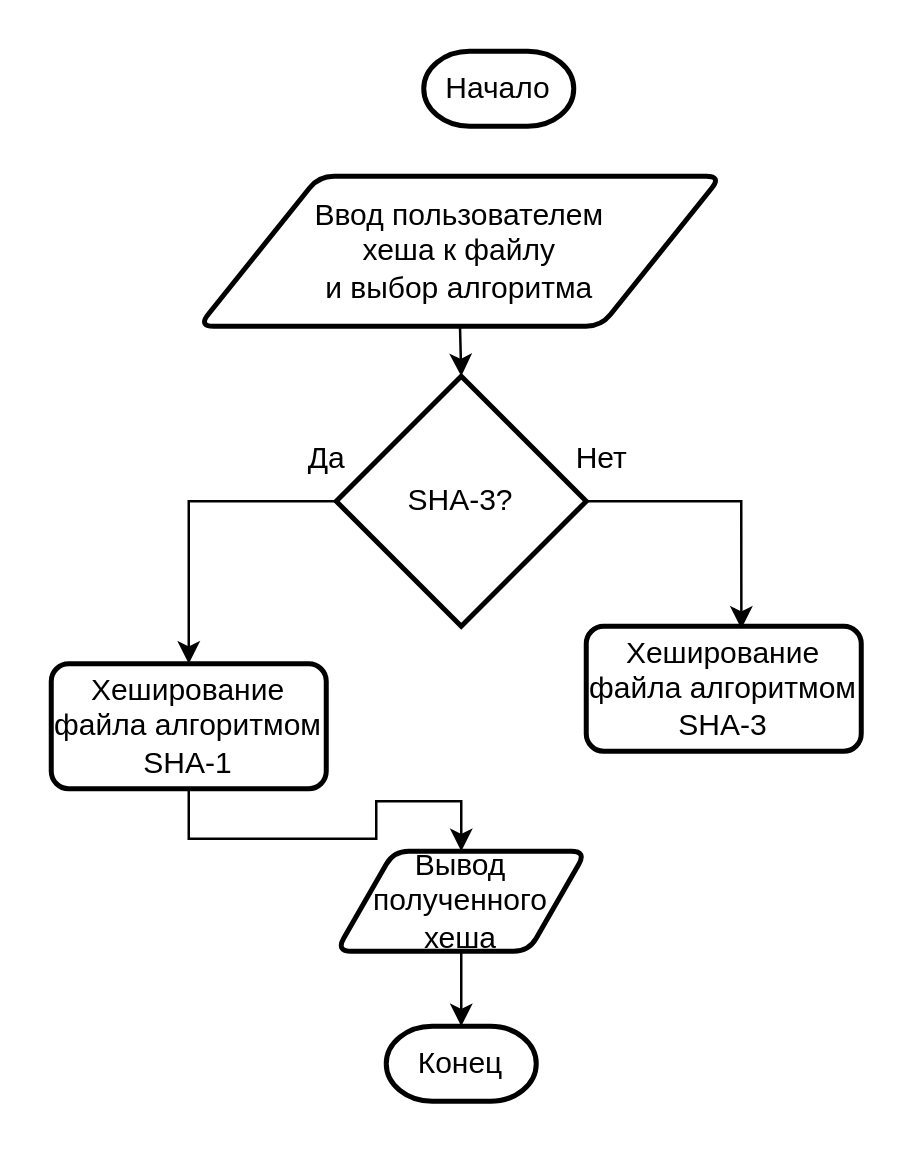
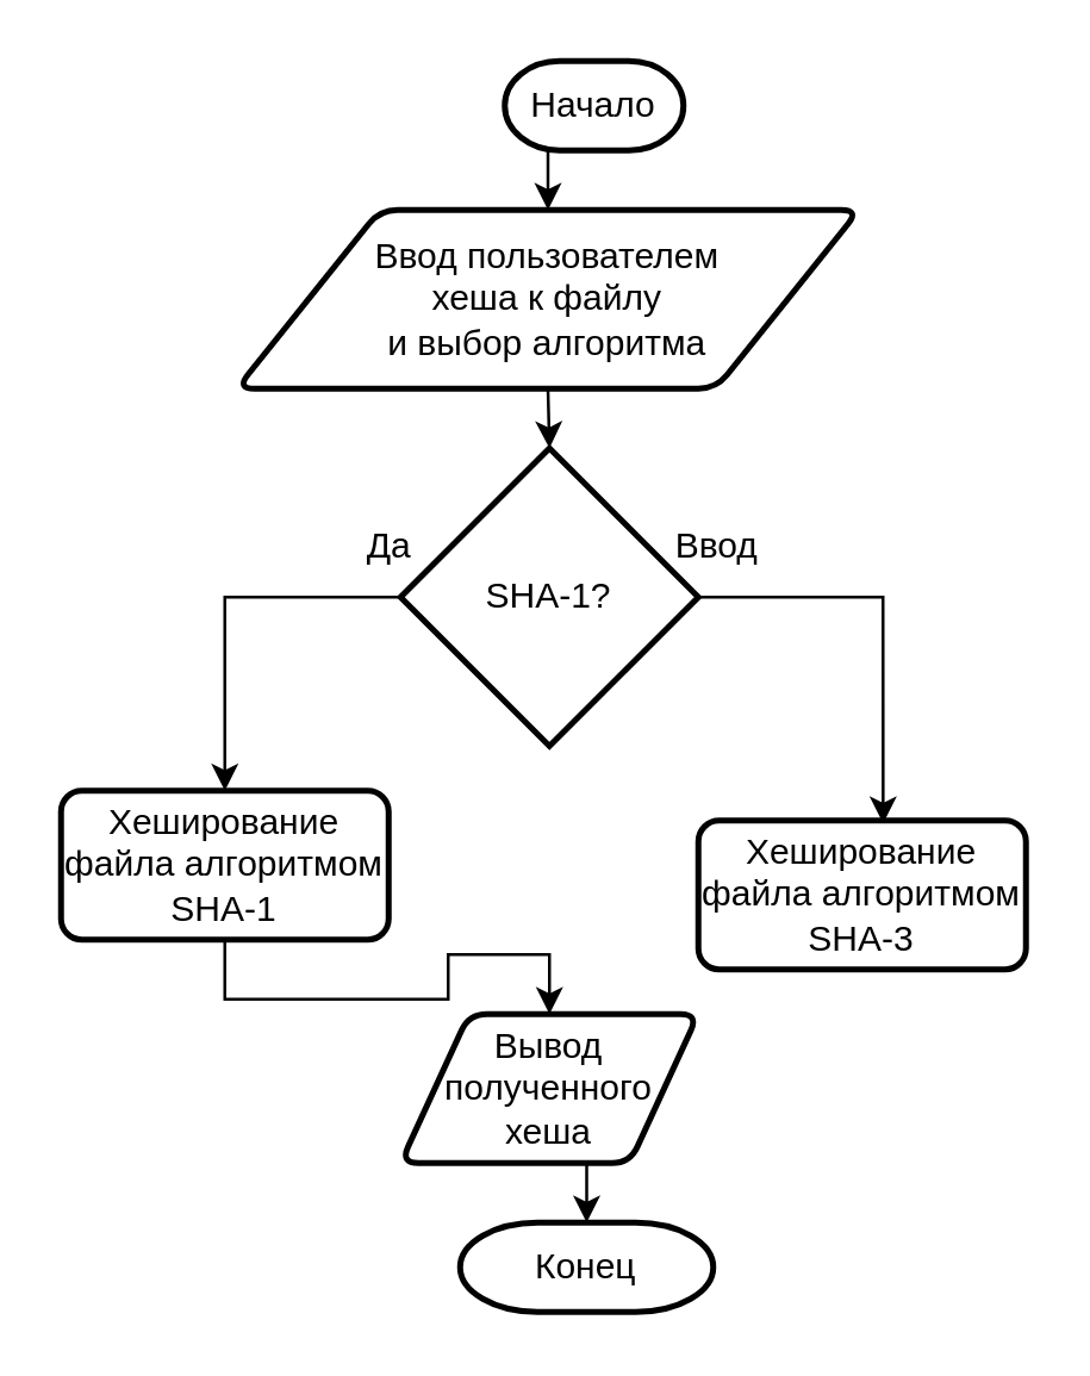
  <mxCell id="0" />
  <mxCell id="1" parent="0" />
+ <mxCell id="2" style="edgeStyle=orthogonalEdgeStyle;rounded=0;orthogonalLoop=1;jettySize=auto;html=1;exitX=0.5;exitY=1;exitDx=0;exitDy=0;exitPerimeter=0;entryX=0.5;entryY=0;entryDx=0;entryDy=0;" edge="1" parent="1" source="3" target="4"><mxGeometry relative="1" as="geometry" /></mxCell>
  <mxCell id="3" value="Начало" style="strokeWidth=2;html=1;shape=mxgraph.flowchart.terminator;whiteSpace=wrap;" vertex="1" parent="1"><mxGeometry x="169" y="20" width="60" height="30" as="geometry" /></mxCell>
  <mxCell id="4" value="Ввод пользователем&lt;div&gt;&amp;nbsp;хеша к файлу&amp;nbsp;&lt;/div&gt;&lt;div&gt;и выбор алгоритма&lt;/div&gt;" style="shape=parallelogram;html=1;strokeWidth=2;perimeter=parallelogramPerimeter;whiteSpace=wrap;rounded=1;arcSize=12;size=0.23;" vertex="1" parent="1"><mxGeometry x="79" y="70" width="209" height="60" as="geometry" /></mxCell>
  <mxCell id="5" style="edgeStyle=orthogonalEdgeStyle;rounded=0;orthogonalLoop=1;jettySize=auto;html=1;exitX=0;exitY=0.5;exitDx=0;exitDy=0;exitPerimeter=0;entryX=0.5;entryY=0;entryDx=0;entryDy=0;" edge="1" parent="1" source="6" target="9"><mxGeometry relative="1" as="geometry" /></mxCell>
- <mxCell id="6" value="SHA-3?" style="strokeWidth=2;html=1;shape=mxgraph.flowchart.decision;whiteSpace=wrap;" vertex="1" parent="1"><mxGeometry x="134" y="150" width="100" height="100" as="geometry" /></mxCell>
+ <mxCell id="6" value="SHA-1?" style="strokeWidth=2;html=1;shape=mxgraph.flowchart.decision;whiteSpace=wrap;" vertex="1" parent="1"><mxGeometry x="134" y="150" width="100" height="100" as="geometry" /></mxCell>
  <mxCell id="7" style="edgeStyle=orthogonalEdgeStyle;rounded=0;orthogonalLoop=1;jettySize=auto;html=1;exitX=0.5;exitY=1;exitDx=0;exitDy=0;entryX=0.5;entryY=0;entryDx=0;entryDy=0;entryPerimeter=0;" edge="1" parent="1" source="4" target="6"><mxGeometry relative="1" as="geometry" /></mxCell>
  <mxCell id="8" style="edgeStyle=orthogonalEdgeStyle;rounded=0;orthogonalLoop=1;jettySize=auto;html=1;exitX=0.5;exitY=1;exitDx=0;exitDy=0;entryX=0.5;entryY=0;entryDx=0;entryDy=0;" edge="1" parent="1" source="9" target="14"><mxGeometry relative="1" as="geometry" /></mxCell>
  <mxCell id="9" value="Хеширование файла алгоритмом SHA-1" style="rounded=1;whiteSpace=wrap;html=1;absoluteArcSize=1;arcSize=14;strokeWidth=2;" vertex="1" parent="1"><mxGeometry x="20" y="265" width="110" height="50" as="geometry" /></mxCell>
- <mxCell id="10" value="Хеширование файла алгоритмом SHA-3" style="rounded=1;whiteSpace=wrap;html=1;absoluteArcSize=1;arcSize=14;strokeWidth=2;" vertex="1" parent="1"><mxGeometry x="234" y="250" width="110" height="50" as="geometry" /></mxCell>
+ <mxCell id="10" value="Хеширование файла алгоритмом SHA-3" style="rounded=1;whiteSpace=wrap;html=1;absoluteArcSize=1;arcSize=14;strokeWidth=2;" vertex="1" parent="1"><mxGeometry x="234" y="275" width="110" height="50" as="geometry" /></mxCell>
  <mxCell id="11" style="edgeStyle=orthogonalEdgeStyle;rounded=0;orthogonalLoop=1;jettySize=auto;html=1;exitX=1;exitY=0.5;exitDx=0;exitDy=0;exitPerimeter=0;entryX=0.564;entryY=0.02;entryDx=0;entryDy=0;entryPerimeter=0;" edge="1" parent="1" source="6" target="10"><mxGeometry relative="1" as="geometry" /></mxCell>
  <mxCell id="12" value="Да" style="text;html=1;align=center;verticalAlign=middle;resizable=0;points=[];autosize=1;strokeColor=none;fillColor=none;" vertex="1" parent="1"><mxGeometry x="110" y="168" width="40" height="30" as="geometry" /></mxCell>
- <mxCell id="13" value="Нет" style="text;html=1;align=center;verticalAlign=middle;resizable=0;points=[];autosize=1;strokeColor=none;fillColor=none;" vertex="1" parent="1"><mxGeometry x="220" y="168" width="40" height="30" as="geometry" /></mxCell>
- <mxCell id="14" value="Вывод полученного хеша" style="shape=parallelogram;html=1;strokeWidth=2;perimeter=parallelogramPerimeter;whiteSpace=wrap;rounded=1;arcSize=12;size=0.23;" vertex="1" parent="1"><mxGeometry x="134" y="340" width="100" height="40" as="geometry" /></mxCell>
- <mxCell id="15" value="Конец" style="strokeWidth=2;html=1;shape=mxgraph.flowchart.terminator;whiteSpace=wrap;" vertex="1" parent="1"><mxGeometry x="154" y="410" width="60" height="30" as="geometry" /></mxCell>
+ <mxCell id="13" value="Ввод" style="text;html=1;align=center;verticalAlign=middle;resizable=0;points=[];autosize=1;strokeColor=none;fillColor=none;" vertex="1" parent="1"><mxGeometry x="220" y="168" width="40" height="30" as="geometry" /></mxCell>
+ <mxCell id="14" value="Вывод полученного хеша" style="shape=parallelogram;html=1;strokeWidth=2;perimeter=parallelogramPerimeter;whiteSpace=wrap;rounded=1;arcSize=12;size=0.23;" vertex="1" parent="1"><mxGeometry x="134" y="340" width="100" height="50" as="geometry" /></mxCell>
+ <mxCell id="15" value="Конец" style="strokeWidth=2;html=1;shape=mxgraph.flowchart.terminator;whiteSpace=wrap;" vertex="1" parent="1"><mxGeometry x="154" y="410" width="85" height="30" as="geometry" /></mxCell>
  <mxCell id="16" style="edgeStyle=orthogonalEdgeStyle;rounded=0;orthogonalLoop=1;jettySize=auto;html=1;exitX=0.5;exitY=1;exitDx=0;exitDy=0;entryX=0.5;entryY=0;entryDx=0;entryDy=0;entryPerimeter=0;" edge="1" parent="1" source="14" target="15"><mxGeometry relative="1" as="geometry" /></mxCell>
